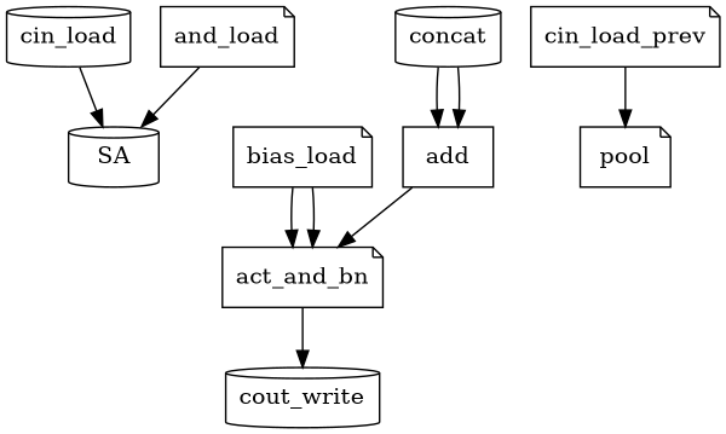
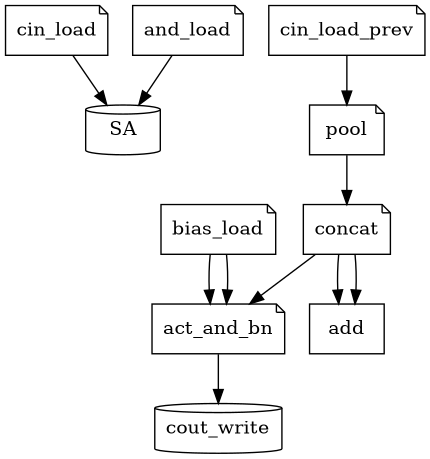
  digraph {
    node [shape=note]
    SA [shape=cylinder]
-   cin_load [shape=cylinder]
+   cin_load
    n3 [label=and_load]
    bias_load
    act_and_bn
    cout_write [shape=cylinder]
    cin_load_prev
    pool
-   concat [shape=cylinder]
+   concat
    add [shape=box]
    cin_load -> SA
    n3 -> SA
    bias_load -> act_and_bn
    bias_load -> act_and_bn
    act_and_bn -> cout_write
    cin_load_prev -> pool
+   pool -> concat
    concat -> add
    concat -> add
-   add -> act_and_bn
+   concat -> act_and_bn
  }
